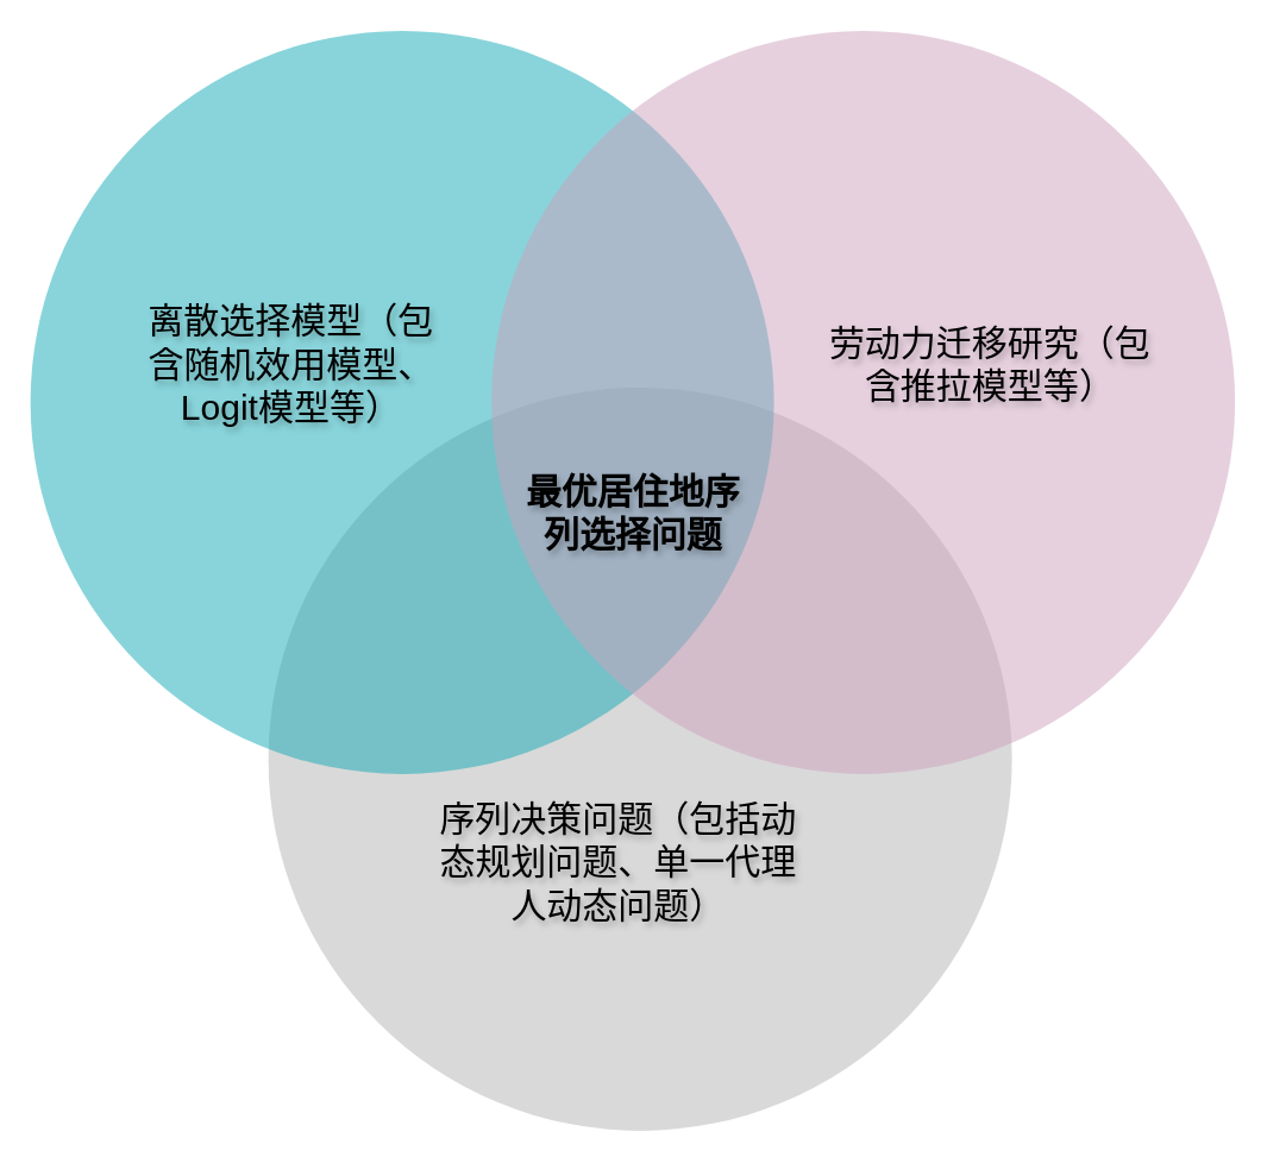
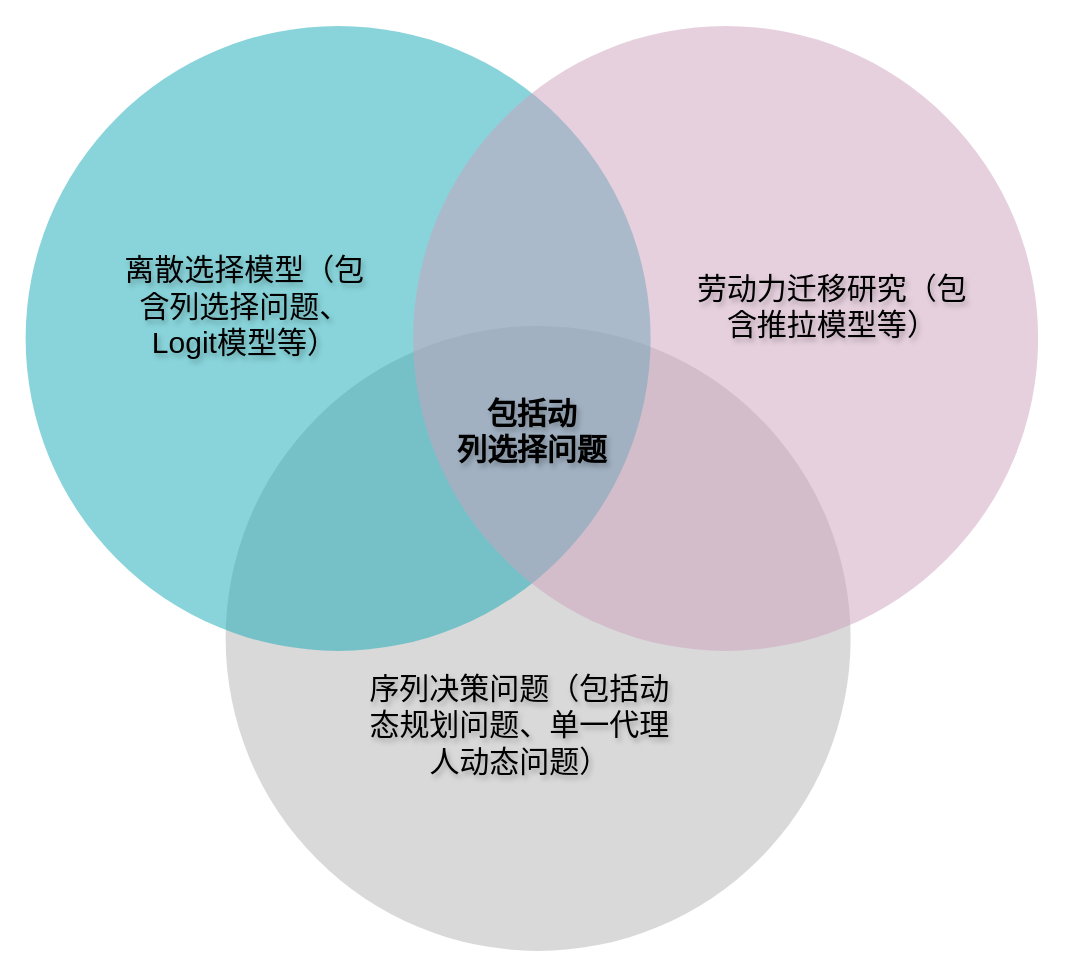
  <mxCell id="0" />
  <mxCell id="1" parent="0" />
  <mxCell id="2" value="" style="ellipse;fillColor=#B3B3B3;opacity=50;strokeColor=none;html=1;fontColor=#FFFFFF;" parent="1" vertex="1"><mxGeometry x="180" y="260" width="500" height="500" as="geometry" /></mxCell>
  <mxCell id="3" value="" style="ellipse;fillColor=#12AAB5;opacity=50;strokeColor=none;html=1;fontColor=#FFFFFF;gradientColor=none;shadow=0;" parent="1" vertex="1"><mxGeometry x="20" y="20" width="500" height="500" as="geometry" /></mxCell>
  <mxCell id="4" value="" style="ellipse;fillColor=#CDA2BE;opacity=50;strokeColor=none;html=1;fontColor=#FFFFFF;" parent="1" vertex="1"><mxGeometry x="330" y="20" width="500" height="500" as="geometry" /></mxCell>
- <mxCell id="5" value="离散选择模型（包&lt;div&gt;含&lt;span style=&quot;&quot;&gt;随机效用模型、&lt;/span&gt;&lt;/div&gt;&lt;div&gt;&lt;span style=&quot;&quot;&gt;Logit模&lt;/span&gt;&lt;span style=&quot;&quot;&gt;型等）&lt;/span&gt;&lt;/div&gt;" style="text;fontSize=24;align=center;verticalAlign=middle;html=1;fontColor=#000000;fontStyle=0;strokeWidth=1;labelBackgroundColor=none;labelBorderColor=none;textShadow=1;" parent="1" vertex="1"><mxGeometry x="100" y="210" width="190" height="70" as="geometry" /></mxCell>
+ <mxCell id="5" value="离散选择模型（包&lt;div&gt;含&lt;span style=&quot;&quot;&gt;列选择问题、&lt;/span&gt;&lt;/div&gt;&lt;div&gt;&lt;span style=&quot;&quot;&gt;Logit模&lt;/span&gt;&lt;span style=&quot;&quot;&gt;型等）&lt;/span&gt;&lt;/div&gt;" style="text;fontSize=24;align=center;verticalAlign=middle;html=1;fontColor=#000000;fontStyle=0;strokeWidth=1;labelBackgroundColor=none;labelBorderColor=none;textShadow=1;" parent="1" vertex="1"><mxGeometry x="100" y="210" width="190" height="70" as="geometry" /></mxCell>
  <mxCell id="6" value="劳动力迁移研究（包&lt;div&gt;含推拉模型等&lt;span style=&quot;background-color: transparent;&quot;&gt;）&lt;/span&gt;&lt;/div&gt;" style="text;fontSize=24;align=center;verticalAlign=middle;html=1;fontColor=#000000;fontStyle=0;textShadow=1;" parent="1" vertex="1"><mxGeometry x="570" y="210" width="190" height="70" as="geometry" /></mxCell>
  <mxCell id="7" value="序列决策问题（包括动&lt;div&gt;态&lt;span style=&quot;background-color: transparent;&quot;&gt;规划问题、单一代理&lt;/span&gt;&lt;/div&gt;&lt;div&gt;&lt;span style=&quot;background-color: transparent;&quot;&gt;人动态问题）&lt;/span&gt;&lt;/div&gt;" style="text;fontSize=24;align=center;verticalAlign=middle;html=1;fontColor=#000000;fontStyle=0;textShadow=1;" parent="1" vertex="1"><mxGeometry x="320" y="545" width="190" height="70" as="geometry" /></mxCell>
- <mxCell id="8" value="最优居住地序&lt;div&gt;列&lt;span style=&quot;background-color: transparent; color: light-dark(rgb(0, 0, 0), rgb(237, 237, 237));&quot;&gt;选择问题&lt;/span&gt;&lt;/div&gt;" style="text;align=center;html=1;fontColor=#000000;fontSize=24;fontStyle=1;textShadow=1;" parent="1" vertex="1"><mxGeometry x="360" y="310" width="130" height="50" as="geometry" /></mxCell>
+ <mxCell id="8" value="包括动&lt;div&gt;列&lt;span style=&quot;background-color: transparent; color: light-dark(rgb(0, 0, 0), rgb(237, 237, 237));&quot;&gt;选择问题&lt;/span&gt;&lt;/div&gt;" style="text;align=center;html=1;fontColor=#000000;fontSize=24;fontStyle=1;textShadow=1;" parent="1" vertex="1"><mxGeometry x="360" y="310" width="130" height="50" as="geometry" /></mxCell>
